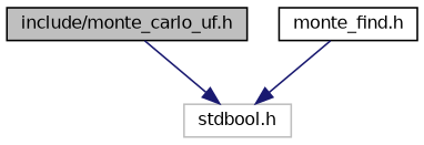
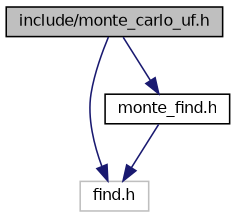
  digraph {
    node [color=black fillcolor=white fontname=Helvetica fontsize=10 shape=record style=filled]
    edge [color=midnightblue fontname=Helvetica fontsize=10 labelfontname=Helvetica labelfontsize=10 style=solid]
    n1 [fillcolor=grey75 fontcolor=black height=0.2 label="include/monte_carlo_uf.h" width=0.4]
-   n2 [color=grey75 height=0.2 label="stdbool.h" width=0.4]
+   n2 [color=grey75 height=0.2 label="find.h" width=0.4]
    n3 [height=0.2 label="monte_find.h" width=0.4]
    n1 -> n2
+   n1 -> n3
    n3 -> n2
  }
